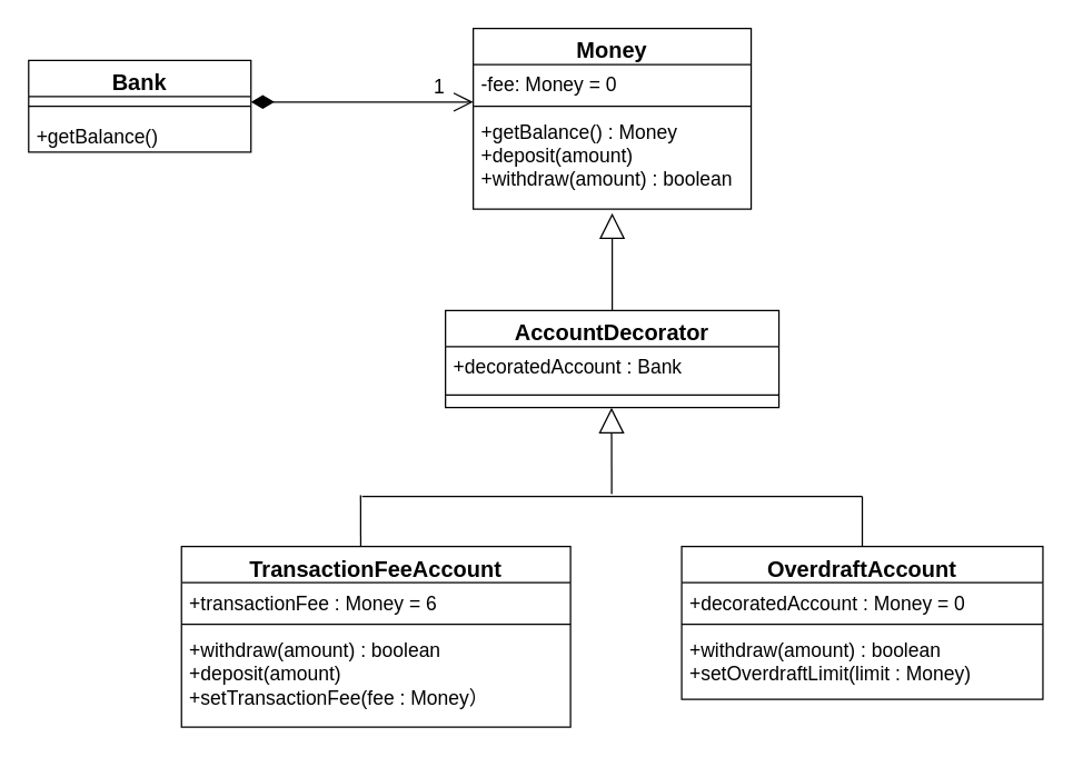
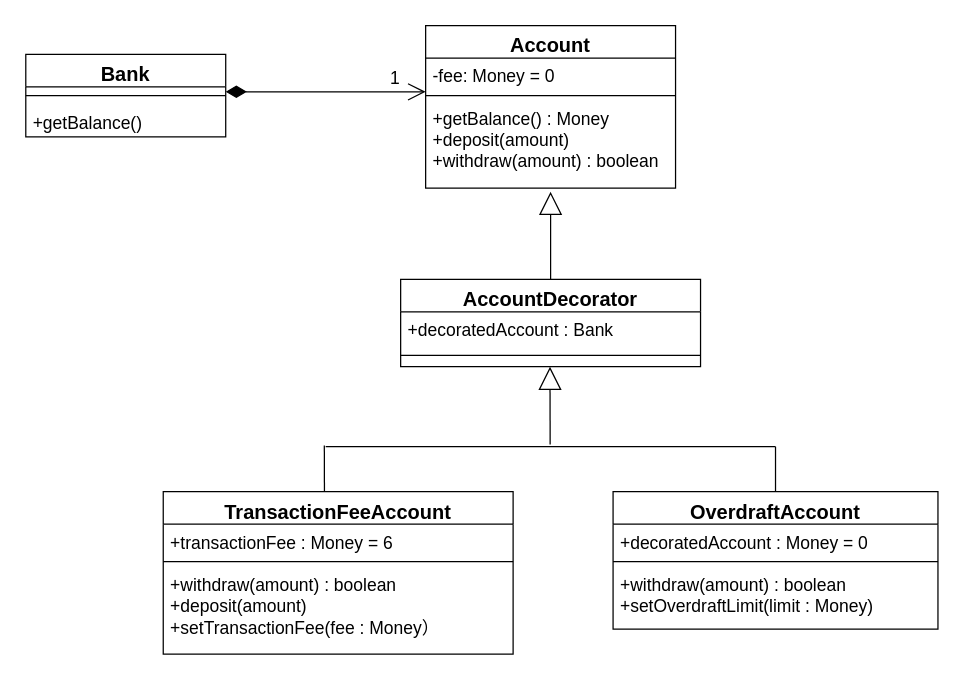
  <mxCell id="0" />
  <mxCell id="1" parent="0" />
  <mxCell id="2" value="Bank" style="swimlane;fontStyle=1;align=center;verticalAlign=top;childLayout=stackLayout;horizontal=1;startSize=26;horizontalStack=0;resizeParent=1;resizeParentMax=0;resizeLast=0;collapsible=1;marginBottom=0;fontSize=16;" vertex="1" parent="1"><mxGeometry x="20" y="43" width="160" height="66" as="geometry" /></mxCell>
  <mxCell id="3" value="" style="line;strokeWidth=1;fillColor=none;align=left;verticalAlign=middle;spacingTop=-1;spacingLeft=3;spacingRight=3;rotatable=0;labelPosition=right;points=[];portConstraint=eastwest;" vertex="1" parent="2"><mxGeometry y="26" width="160" height="14" as="geometry" /></mxCell>
  <mxCell id="4" value="+getBalance()" style="text;strokeColor=none;fillColor=none;align=left;verticalAlign=top;spacingLeft=4;spacingRight=4;overflow=hidden;rotatable=0;points=[[0,0.5],[1,0.5]];portConstraint=eastwest;fontSize=14;" vertex="1" parent="2"><mxGeometry y="40" width="160" height="26" as="geometry" /></mxCell>
  <mxCell id="5" value="1" style="endArrow=open;html=1;endSize=12;startArrow=diamondThin;startSize=14;startFill=1;edgeStyle=orthogonalEdgeStyle;align=left;verticalAlign=bottom;rounded=0;fontSize=14;" edge="1" parent="1"><mxGeometry x="0.625" relative="1" as="geometry"><mxPoint x="180" y="73" as="sourcePoint" /><mxPoint x="340" y="73" as="targetPoint" /><Array as="points"><mxPoint x="250" y="73" /><mxPoint x="250" y="73" /></Array><mxPoint as="offset" /></mxGeometry></mxCell>
- <mxCell id="6" value="Money" style="swimlane;fontStyle=1;align=center;verticalAlign=top;childLayout=stackLayout;horizontal=1;startSize=26;horizontalStack=0;resizeParent=1;resizeParentMax=0;resizeLast=0;collapsible=1;marginBottom=0;fontSize=16;" vertex="1" parent="1"><mxGeometry x="340" y="20" width="200" height="130" as="geometry" /></mxCell>
+ <mxCell id="6" value="Account" style="swimlane;fontStyle=1;align=center;verticalAlign=top;childLayout=stackLayout;horizontal=1;startSize=26;horizontalStack=0;resizeParent=1;resizeParentMax=0;resizeLast=0;collapsible=1;marginBottom=0;fontSize=16;" vertex="1" parent="1"><mxGeometry x="340" y="20" width="200" height="130" as="geometry" /></mxCell>
  <mxCell id="7" value="-fee: Money = 0" style="text;strokeColor=none;fillColor=none;align=left;verticalAlign=top;spacingLeft=4;spacingRight=4;overflow=hidden;rotatable=0;points=[[0,0.5],[1,0.5]];portConstraint=eastwest;fontSize=14;" vertex="1" parent="6"><mxGeometry y="26" width="200" height="26" as="geometry" /></mxCell>
  <mxCell id="8" value="" style="line;strokeWidth=1;fillColor=none;align=left;verticalAlign=middle;spacingTop=-1;spacingLeft=3;spacingRight=3;rotatable=0;labelPosition=right;points=[];portConstraint=eastwest;fontSize=14;" vertex="1" parent="6"><mxGeometry y="52" width="200" height="8" as="geometry" /></mxCell>
  <mxCell id="9" value="+getBalance() : Money&#10;+deposit(amount)&#10;+withdraw(amount) : boolean&#10;" style="text;strokeColor=none;fillColor=none;align=left;verticalAlign=top;spacingLeft=4;spacingRight=4;overflow=hidden;rotatable=0;points=[[0,0.5],[1,0.5]];portConstraint=eastwest;fontSize=14;" vertex="1" parent="6"><mxGeometry y="60" width="200" height="70" as="geometry" /></mxCell>
  <mxCell id="10" value="AccountDecorator" style="swimlane;fontStyle=1;align=center;verticalAlign=top;childLayout=stackLayout;horizontal=1;startSize=26;horizontalStack=0;resizeParent=1;resizeParentMax=0;resizeLast=0;collapsible=1;marginBottom=0;fontSize=16;" vertex="1" parent="1"><mxGeometry x="320" y="223" width="240" height="70" as="geometry" /></mxCell>
  <mxCell id="11" value="+decoratedAccount : Bank" style="text;strokeColor=none;fillColor=none;align=left;verticalAlign=top;spacingLeft=4;spacingRight=4;overflow=hidden;rotatable=0;points=[[0,0.5],[1,0.5]];portConstraint=eastwest;fontSize=14;" vertex="1" parent="10"><mxGeometry y="26" width="240" height="26" as="geometry" /></mxCell>
  <mxCell id="12" value="" style="line;strokeWidth=1;fillColor=none;align=left;verticalAlign=middle;spacingTop=-1;spacingLeft=3;spacingRight=3;rotatable=0;labelPosition=right;points=[];portConstraint=eastwest;fontSize=16;" vertex="1" parent="10"><mxGeometry y="52" width="240" height="18" as="geometry" /></mxCell>
  <mxCell id="13" value="TransactionFeeAccount" style="swimlane;fontStyle=1;align=center;verticalAlign=top;childLayout=stackLayout;horizontal=1;startSize=26;horizontalStack=0;resizeParent=1;resizeParentMax=0;resizeLast=0;collapsible=1;marginBottom=0;fontSize=16;" vertex="1" parent="1"><mxGeometry x="130" y="393" width="280" height="130" as="geometry" /></mxCell>
  <mxCell id="14" value="+transactionFee : Money = 6" style="text;strokeColor=none;fillColor=none;align=left;verticalAlign=top;spacingLeft=4;spacingRight=4;overflow=hidden;rotatable=0;points=[[0,0.5],[1,0.5]];portConstraint=eastwest;fontSize=14;" vertex="1" parent="13"><mxGeometry y="26" width="280" height="26" as="geometry" /></mxCell>
  <mxCell id="15" value="" style="line;strokeWidth=1;fillColor=none;align=left;verticalAlign=middle;spacingTop=-1;spacingLeft=3;spacingRight=3;rotatable=0;labelPosition=right;points=[];portConstraint=eastwest;fontSize=14;" vertex="1" parent="13"><mxGeometry y="52" width="280" height="8" as="geometry" /></mxCell>
  <mxCell id="16" value="+withdraw(amount) : boolean&#10;+deposit(amount)&#10;+setTransactionFee(fee : Money）&#10;&#10;" style="text;strokeColor=none;fillColor=none;align=left;verticalAlign=top;spacingLeft=4;spacingRight=4;overflow=hidden;rotatable=0;points=[[0,0.5],[1,0.5]];portConstraint=eastwest;fontSize=14;" vertex="1" parent="13"><mxGeometry y="60" width="280" height="70" as="geometry" /></mxCell>
  <mxCell id="17" value="OverdraftAccount" style="swimlane;fontStyle=1;align=center;verticalAlign=top;childLayout=stackLayout;horizontal=1;startSize=26;horizontalStack=0;resizeParent=1;resizeParentMax=0;resizeLast=0;collapsible=1;marginBottom=0;fontSize=16;" vertex="1" parent="1"><mxGeometry x="490" y="393" width="260" height="110" as="geometry" /></mxCell>
  <mxCell id="18" value="+decoratedAccount : Money = 0" style="text;strokeColor=none;fillColor=none;align=left;verticalAlign=top;spacingLeft=4;spacingRight=4;overflow=hidden;rotatable=0;points=[[0,0.5],[1,0.5]];portConstraint=eastwest;fontSize=14;" vertex="1" parent="17"><mxGeometry y="26" width="260" height="26" as="geometry" /></mxCell>
  <mxCell id="19" value="" style="line;strokeWidth=1;fillColor=none;align=left;verticalAlign=middle;spacingTop=-1;spacingLeft=3;spacingRight=3;rotatable=0;labelPosition=right;points=[];portConstraint=eastwest;fontSize=14;" vertex="1" parent="17"><mxGeometry y="52" width="260" height="8" as="geometry" /></mxCell>
  <mxCell id="20" value="+withdraw(amount) : boolean&#10;+setOverdraftLimit(limit : Money)" style="text;strokeColor=none;fillColor=none;align=left;verticalAlign=top;spacingLeft=4;spacingRight=4;overflow=hidden;rotatable=0;points=[[0,0.5],[1,0.5]];portConstraint=eastwest;fontSize=14;" vertex="1" parent="17"><mxGeometry y="60" width="260" height="50" as="geometry" /></mxCell>
  <mxCell id="21" value="" style="endArrow=block;endSize=16;endFill=0;html=1;rounded=0;fontSize=14;exitX=0.5;exitY=0;exitDx=0;exitDy=0;" edge="1" parent="1" source="10"><mxGeometry width="160" relative="1" as="geometry"><mxPoint x="430" y="193" as="sourcePoint" /><mxPoint x="440" y="153" as="targetPoint" /></mxGeometry></mxCell>
  <mxCell id="22" value="" style="endArrow=block;endSize=16;endFill=0;html=1;rounded=0;fontSize=14;exitX=0.499;exitY=0.275;exitDx=0;exitDy=0;exitPerimeter=0;" edge="1" parent="1" source="23"><mxGeometry width="160" relative="1" as="geometry"><mxPoint x="440" y="353" as="sourcePoint" /><mxPoint x="439.5" y="293" as="targetPoint" /></mxGeometry></mxCell>
  <mxCell id="23" value="" style="line;strokeWidth=1;fillColor=none;align=left;verticalAlign=middle;spacingTop=-1;spacingLeft=3;spacingRight=3;rotatable=0;labelPosition=right;points=[];portConstraint=eastwest;fontFamily=Helvetica;fontSize=14;fontColor=default;" vertex="1" parent="1"><mxGeometry x="260" y="353" width="360" height="8" as="geometry" /></mxCell>
  <mxCell id="24" value="" style="endArrow=none;html=1;rounded=0;labelBackgroundColor=default;fontFamily=Helvetica;fontSize=14;fontColor=default;strokeColor=default;shape=connector;entryX=-0.003;entryY=0.375;entryDx=0;entryDy=0;entryPerimeter=0;" edge="1" parent="1" target="23"><mxGeometry width="50" height="50" relative="1" as="geometry"><mxPoint x="259" y="393" as="sourcePoint" /><mxPoint x="260" y="363" as="targetPoint" /></mxGeometry></mxCell>
  <mxCell id="25" value="" style="endArrow=none;html=1;rounded=0;labelBackgroundColor=default;fontFamily=Helvetica;fontSize=14;fontColor=default;strokeColor=default;shape=connector;entryX=0.5;entryY=0;entryDx=0;entryDy=0;" edge="1" parent="1" target="17"><mxGeometry width="50" height="50" relative="1" as="geometry"><mxPoint x="620" y="357" as="sourcePoint" /><mxPoint x="619.92" y="326" as="targetPoint" /></mxGeometry></mxCell>
